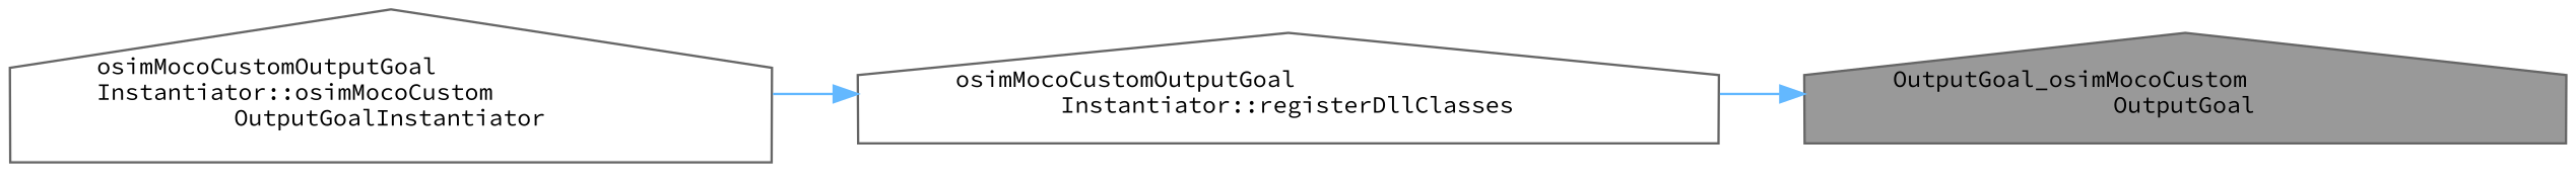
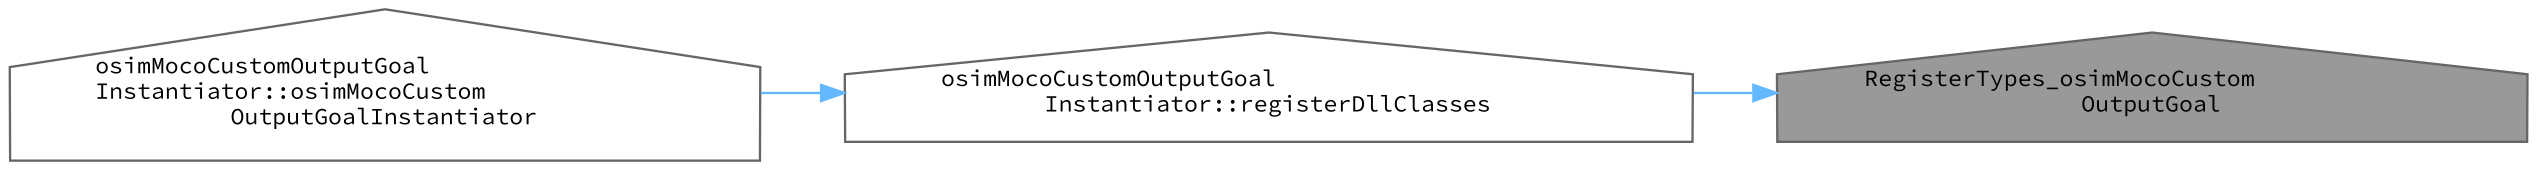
  digraph {
    rankdir=RL
    fontname="Source Code Pro"
    node [color=gray40 fillcolor=white fontname="Source Code Pro" fontsize=10 shape=house style=filled]
    edge [color=steelblue1 dir=back fontname="Source Code Pro" fontsize=10 labelfontname=Helvetica labelfontsize=10 style=solid]
-   n1 [fillcolor=grey60 fontcolor=black height=0.2 label="OutputGoal_osimMocoCustom\lOutputGoal" width=0.4]
+   n1 [fillcolor=grey60 fontcolor=black height=0.2 label="RegisterTypes_osimMocoCustom\lOutputGoal" width=0.4]
    n2 [height=0.2 label="osimMocoCustomOutputGoal\lInstantiator::registerDllClasses" width=0.4]
    n3 [height=0.2 label="osimMocoCustomOutputGoal\lInstantiator::osimMocoCustom\lOutputGoalInstantiator" width=0.4]
    n1 -> n2
    n2 -> n3
  }
